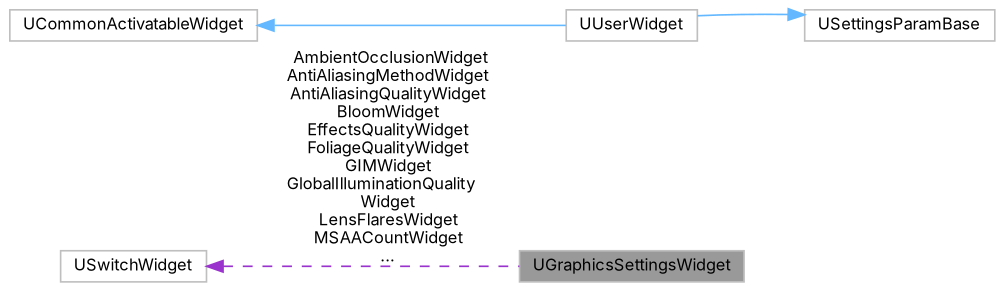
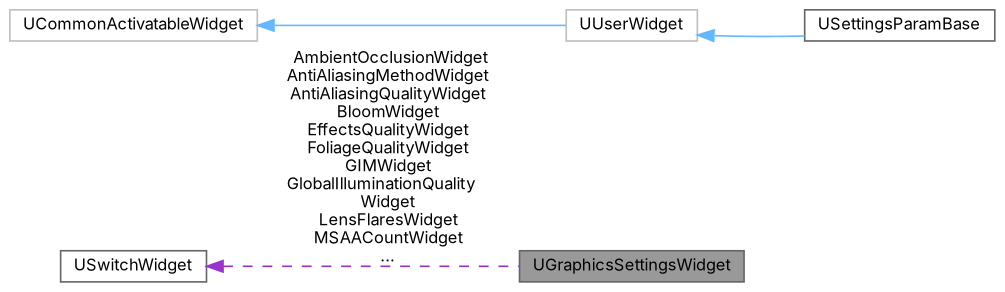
  digraph {
    fontname=Inter
    rankdir=LR
    node [color=gray40 fillcolor=white fontname=Inter fontsize=10 shape=box style=filled]
    edge [color=steelblue1 dir=back fontname=Inter fontsize=10 labelfontname=Helvetica labelfontsize=10 style=solid]
-   n1 [color=grey75 fillcolor=grey60 fontcolor=black height=0.2 label=UGraphicsSettingsWidget width=0.4]
+   n1 [fillcolor=grey60 fontcolor=black height=0.2 label=UGraphicsSettingsWidget width=0.4]
    n2 [color=grey75 height=0.2 label=UCommonActivatableWidget width=0.4]
    n3 [color=grey75 height=0.2 label=UUserWidget width=0.4]
-   n4 [color=grey75 height=0.2 label=USwitchWidget width=0.4]
-   n5 [color=grey75 height=0.2 label=USettingsParamBase width=0.4]
+   n4 [height=0.2 label=USwitchWidget width=0.4]
+   n5 [height=0.2 label=USettingsParamBase width=0.4]
    n2 -> n3
-   n5 -> n3
+   n3 -> n5
    n4 -> n1 [color=darkorchid3 label=" AmbientOcclusionWidget\nAntiAliasingMethodWidget\nAntiAliasingQualityWidget\nBloomWidget\nEffectsQualityWidget\nFoliageQualityWidget\nGIMWidget\nGlobalIlluminationQuality\lWidget\nLensFlaresWidget\nMSAACountWidget\n..." style=dashed]
  }
